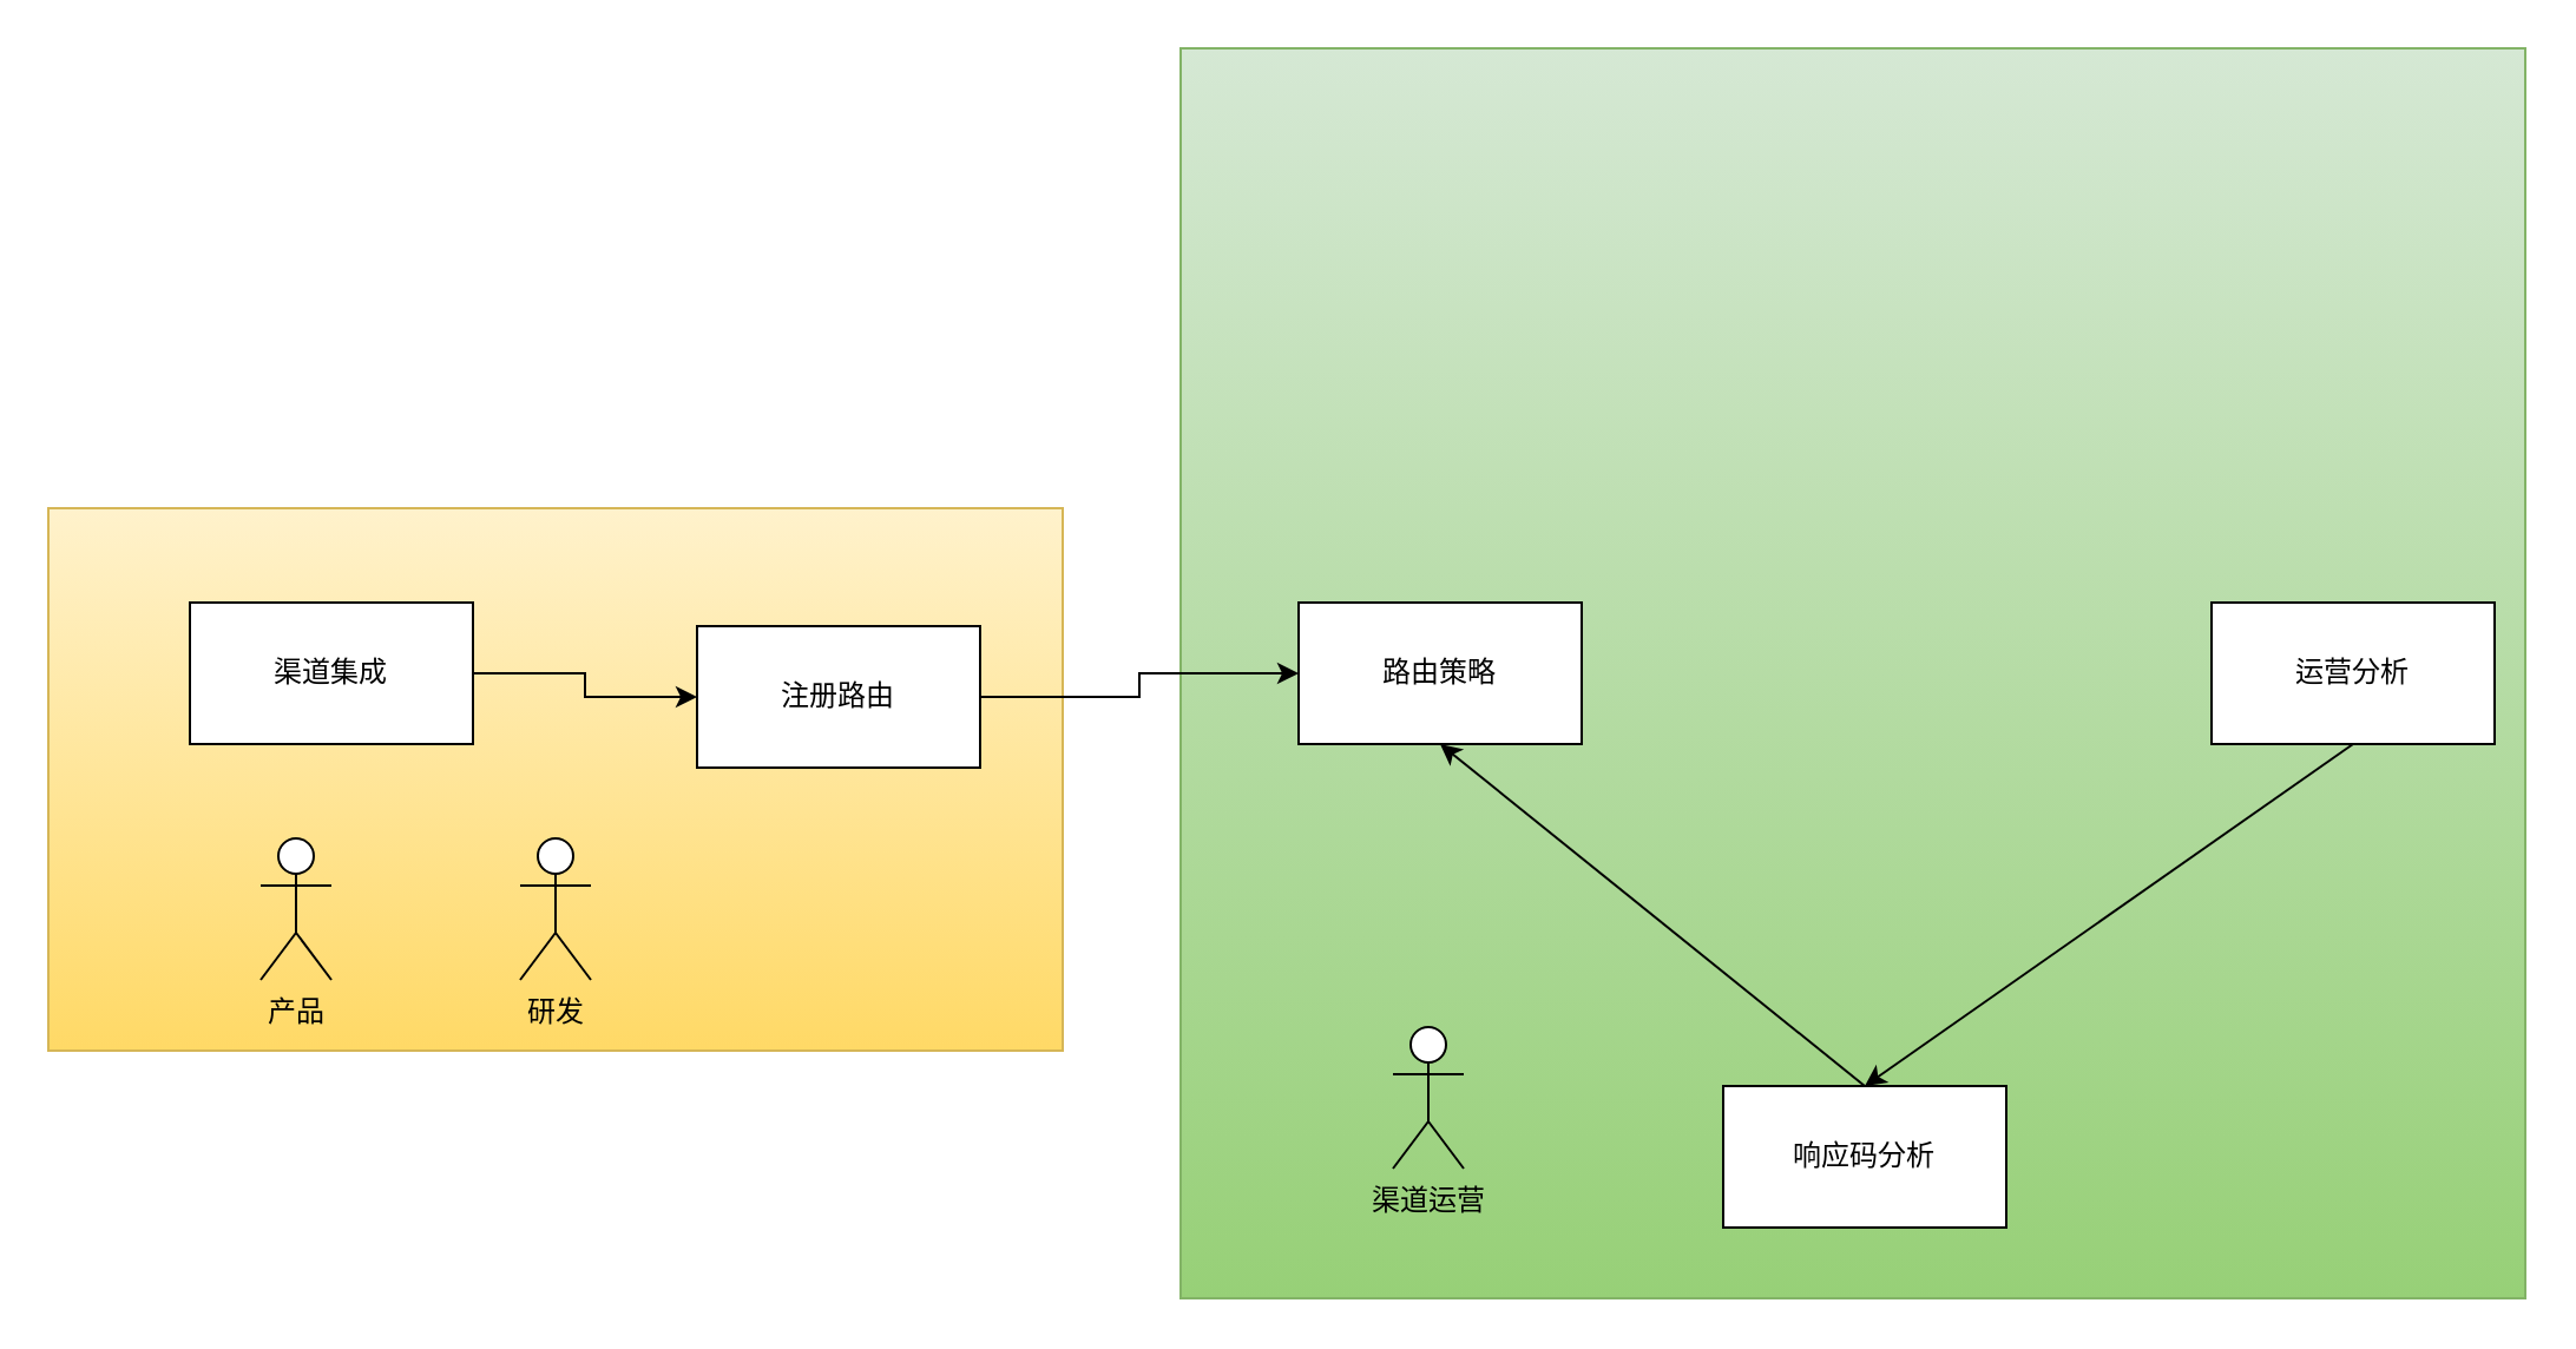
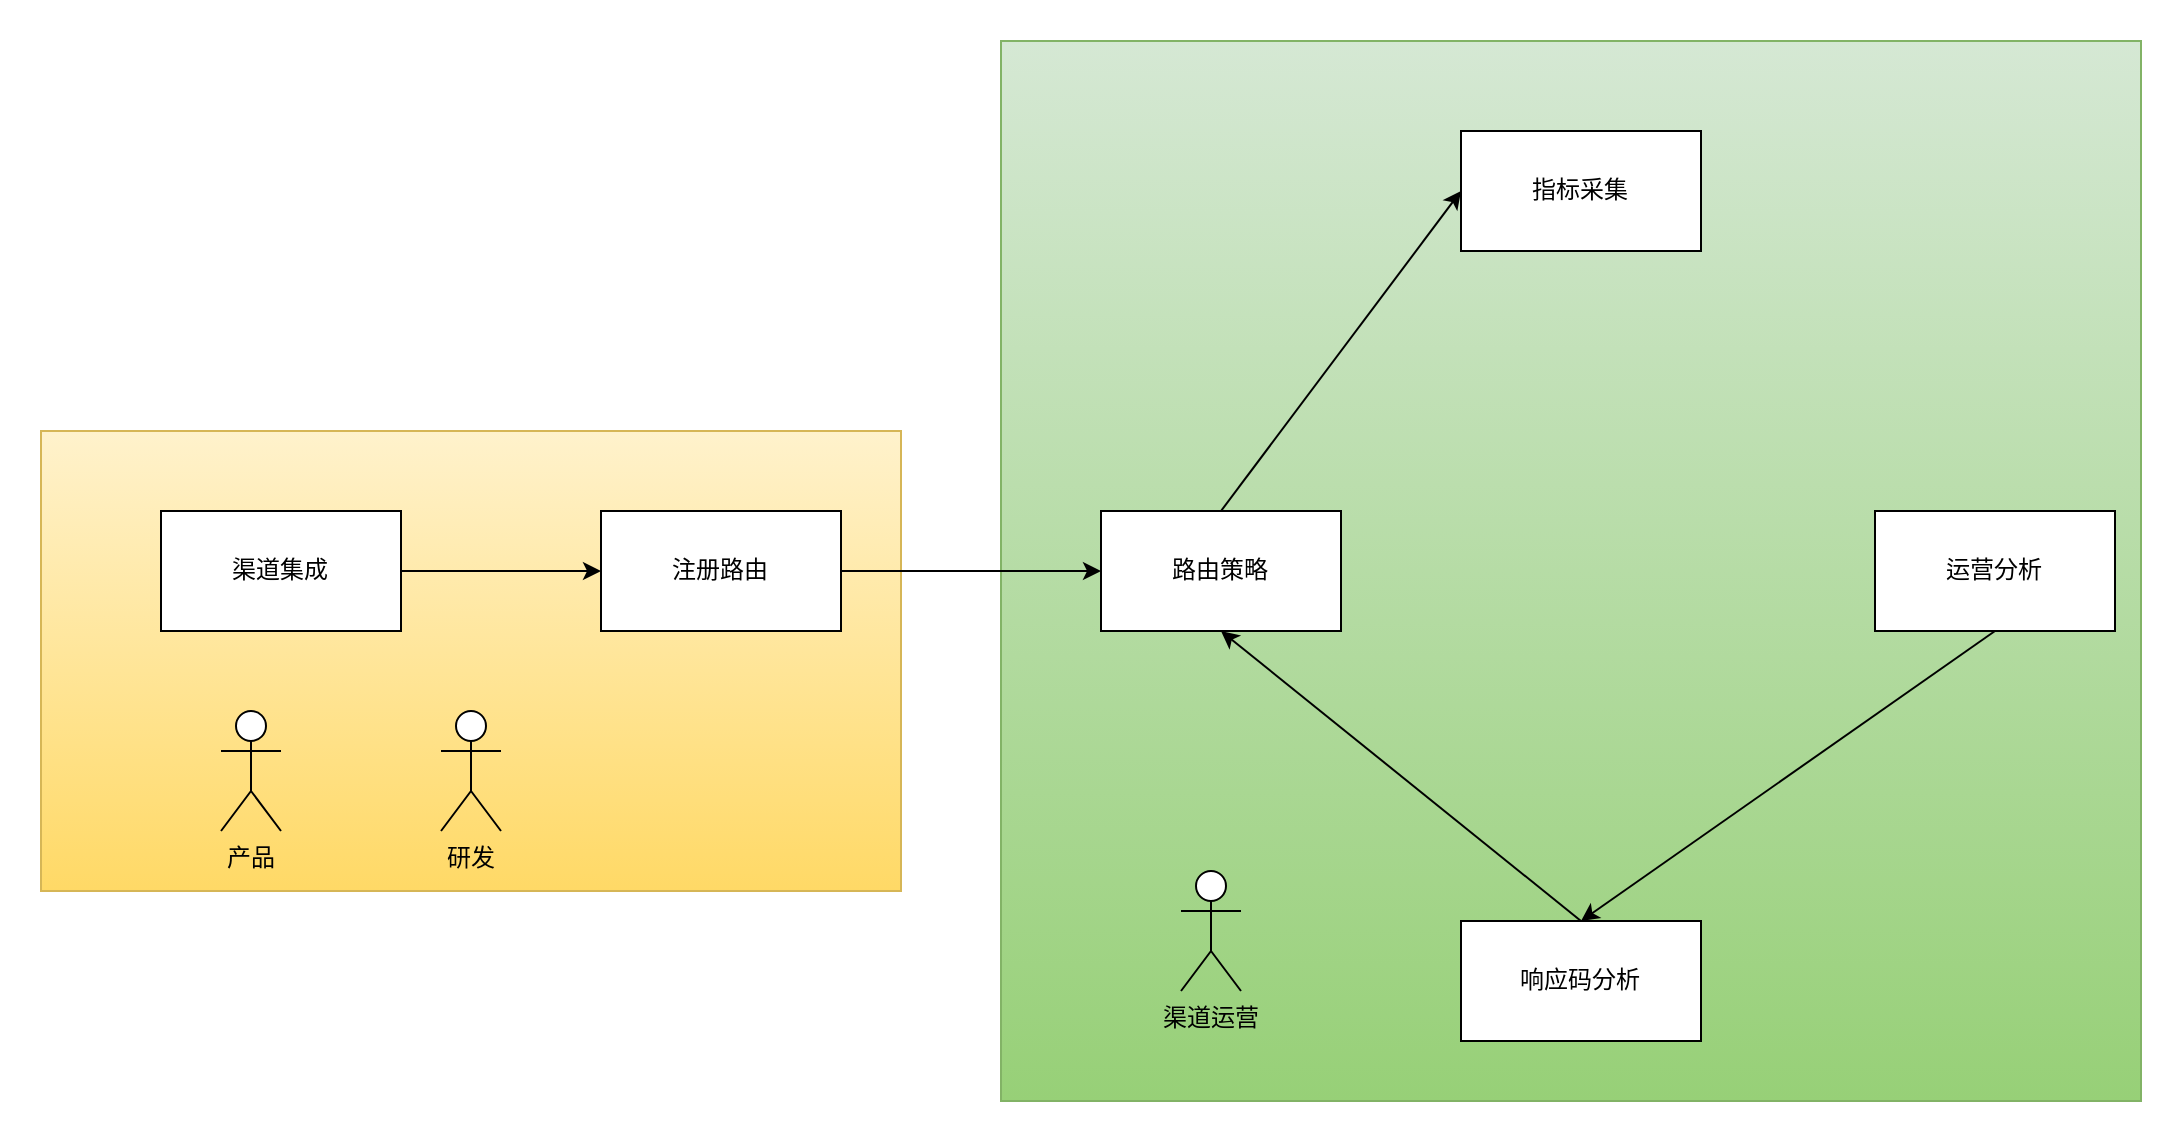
  <mxCell id="0" />
  <mxCell id="1" parent="0" />
  <mxCell id="2" value="" style="rounded=0;whiteSpace=wrap;html=1;fillColor=#d5e8d4;strokeColor=#82b366;gradientColor=#97d077;" vertex="1" parent="1"><mxGeometry x="500" y="20" width="570" height="530" as="geometry" /></mxCell>
  <mxCell id="3" value="" style="rounded=0;whiteSpace=wrap;html=1;fillColor=#fff2cc;gradientColor=#ffd966;strokeColor=#d6b656;" vertex="1" parent="1"><mxGeometry x="20" y="215" width="430" height="230" as="geometry" /></mxCell>
  <mxCell id="4" style="edgeStyle=orthogonalEdgeStyle;rounded=0;orthogonalLoop=1;jettySize=auto;html=1;entryX=0;entryY=0.5;entryDx=0;entryDy=0;" edge="1" parent="1" source="5" target="7"><mxGeometry relative="1" as="geometry" /></mxCell>
- <mxCell id="5" value="注册路由" style="rounded=0;whiteSpace=wrap;html=1;" vertex="1" parent="1"><mxGeometry x="295" y="265" width="120" height="60" as="geometry" /></mxCell>
+ <mxCell id="5" value="注册路由" style="rounded=0;whiteSpace=wrap;html=1;" vertex="1" parent="1"><mxGeometry x="300" y="255" width="120" height="60" as="geometry" /></mxCell>
+ <mxCell id="6" style="rounded=0;orthogonalLoop=1;jettySize=auto;html=1;entryX=0;entryY=0.5;entryDx=0;entryDy=0;exitX=0.5;exitY=0;exitDx=0;exitDy=0;" edge="1" parent="1" source="7" target="8"><mxGeometry relative="1" as="geometry" /></mxCell>
  <mxCell id="7" value="路由策略" style="rounded=0;whiteSpace=wrap;html=1;" vertex="1" parent="1"><mxGeometry x="550" y="255" width="120" height="60" as="geometry" /></mxCell>
+ <mxCell id="8" value="指标采集" style="rounded=0;whiteSpace=wrap;html=1;" vertex="1" parent="1"><mxGeometry x="730" y="65" width="120" height="60" as="geometry" /></mxCell>
  <mxCell id="9" value="运营分析" style="rounded=0;whiteSpace=wrap;html=1;" vertex="1" parent="1"><mxGeometry x="937" y="255" width="120" height="60" as="geometry" /></mxCell>
  <mxCell id="10" style="rounded=0;orthogonalLoop=1;jettySize=auto;html=1;entryX=0.5;entryY=1;entryDx=0;entryDy=0;exitX=0.5;exitY=0;exitDx=0;exitDy=0;" edge="1" parent="1" source="11" target="7"><mxGeometry relative="1" as="geometry" /></mxCell>
  <mxCell id="11" value="响应码分析" style="rounded=0;whiteSpace=wrap;html=1;" vertex="1" parent="1"><mxGeometry x="730" y="460" width="120" height="60" as="geometry" /></mxCell>
  <mxCell id="12" style="edgeStyle=orthogonalEdgeStyle;rounded=0;orthogonalLoop=1;jettySize=auto;html=1;entryX=0;entryY=0.5;entryDx=0;entryDy=0;exitX=1;exitY=0.5;exitDx=0;exitDy=0;" edge="1" parent="1" source="14" target="5"><mxGeometry relative="1" as="geometry"><mxPoint x="210" y="285" as="sourcePoint" /></mxGeometry></mxCell>
  <mxCell id="13" style="rounded=0;orthogonalLoop=1;jettySize=auto;html=1;entryX=0.5;entryY=0;entryDx=0;entryDy=0;exitX=0.5;exitY=1;exitDx=0;exitDy=0;" edge="1" parent="1" source="9" target="11"><mxGeometry relative="1" as="geometry" /></mxCell>
  <mxCell id="14" value="渠道集成" style="rounded=0;whiteSpace=wrap;html=1;" vertex="1" parent="1"><mxGeometry x="80" y="255" width="120" height="60" as="geometry" /></mxCell>
  <mxCell id="15" value="产品" style="shape=umlActor;verticalLabelPosition=bottom;verticalAlign=top;html=1;outlineConnect=0;" vertex="1" parent="1"><mxGeometry x="110" y="355" width="30" height="60" as="geometry" /></mxCell>
  <mxCell id="16" value="研发" style="shape=umlActor;verticalLabelPosition=bottom;verticalAlign=top;html=1;outlineConnect=0;" vertex="1" parent="1"><mxGeometry x="220" y="355" width="30" height="60" as="geometry" /></mxCell>
  <mxCell id="17" value="渠道运营" style="shape=umlActor;verticalLabelPosition=bottom;verticalAlign=top;html=1;outlineConnect=0;" vertex="1" parent="1"><mxGeometry x="590" y="435" width="30" height="60" as="geometry" /></mxCell>
